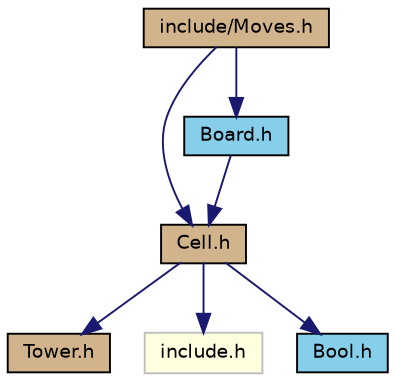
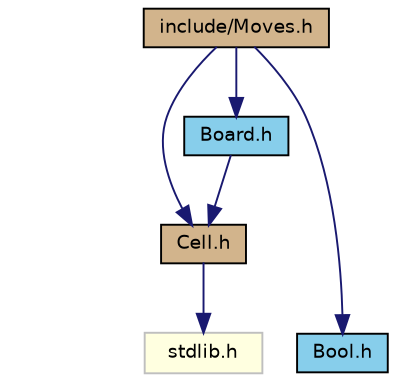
  digraph {
    node [color=black fillcolor=tan fontname=Helvetica fontsize=10 shape=record style=filled]
    edge [color=midnightblue fontname=Helvetica fontsize=10 labelfontname=Helvetica labelfontsize=10 style=solid]
    n1 [fontcolor=black height=0.2 label="include/Moves.h" width=0.4]
    n2 [height=0.2 label="Cell.h" width=0.4]
    n3 [fillcolor=skyblue height=0.2 label="Bool.h" width=0.4]
    n4 [fillcolor=skyblue height=0.2 label="Board.h" width=0.4]
-   n5 [height=0.2 label="Tower.h" width=0.4]
-   n6 [color=grey75 fillcolor=lightyellow height=0.2 label="include.h" width=0.4]
+   n6 [color=grey75 fillcolor=lightyellow height=0.2 label="stdlib.h" width=0.4]
    n1 -> n2
-   n2 -> n3
+   n1 -> n3
    n1 -> n4
-   n2 -> n5
    n2 -> n6
    n4 -> n2
  }
